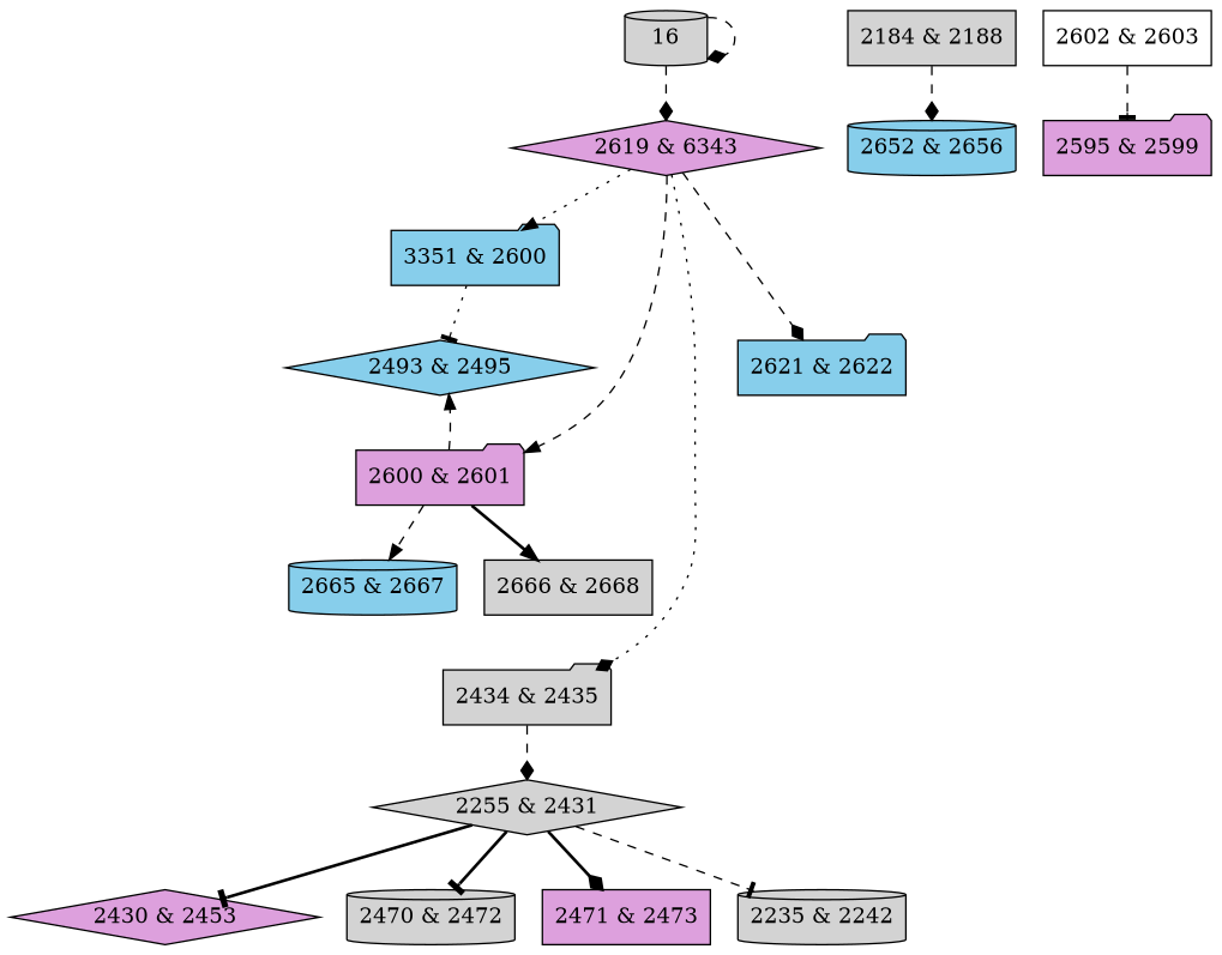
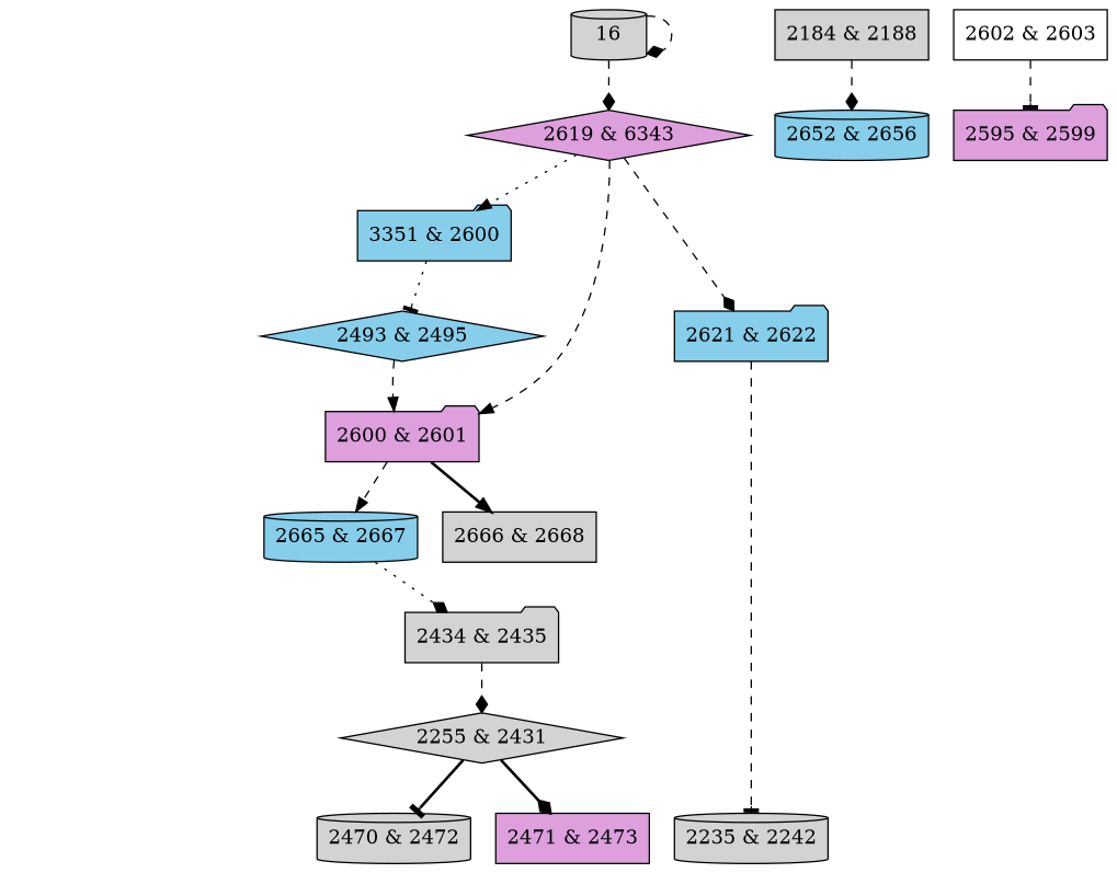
  digraph {
    node [fillcolor=lightgrey shape=folder style=filled]
    edge [arrowhead=diamond style=dashed]
    n1 [fillcolor=skyblue label="3351 & 2600"]
    n2 [fillcolor=skyblue label="2493 & 2495" shape=diamond]
    n3 [label="2184 & 2188" shape=box]
    n4 [fillcolor=skyblue label="2652 & 2656" shape=cylinder]
    n5 [fillcolor=plum label="2600 & 2601"]
    n6 [fillcolor=skyblue label="2665 & 2667" shape=cylinder]
    n7 [label="2666 & 2668" shape=box]
    n8 [fillcolor=white label="2602 & 2603" shape=box]
    n9 [fillcolor=plum label="2595 & 2599"]
    n10 [label="2235 & 2242" shape=cylinder]
    n11 [label="2255 & 2431" shape=diamond]
-   n12 [fillcolor=plum label="2430 & 2453" shape=diamond]
    n13 [label="2470 & 2472" shape=cylinder]
    n14 [fillcolor=plum label="2471 & 2473" shape=box]
    n15 [label="2434 & 2435"]
    n16 [fillcolor=plum label="2619 & 6343" shape=diamond]
    n17 [fillcolor=skyblue label="2621 & 2622"]
    n18 [label=16 shape=cylinder]
    n1 -> n2 [arrowhead=tee style=dotted]
    n3 -> n4
-   n5 -> n2 [arrowhead=normal]
+   n2 -> n5 [arrowhead=normal]
    n5 -> n6 [arrowhead=normal]
    n5 -> n7 [arrowhead=normal style=bold]
    n8 -> n9 [arrowhead=tee]
-   n11 -> n10 [arrowhead=tee]
-   n11 -> n12 [arrowhead=tee style=bold]
+   n17 -> n10 [arrowhead=tee]
    n11 -> n13 [arrowhead=tee style=bold]
    n11 -> n14 [style=bold]
    n15 -> n11
    n16 -> n1 [arrowhead=normal style=dotted]
    n16 -> n5 [arrowhead=normal]
-   n16 -> n15 [style=dotted]
+   n6 -> n15 [style=dotted]
    n16 -> n17
    n18 -> n16
    n18 -> n18
  }
